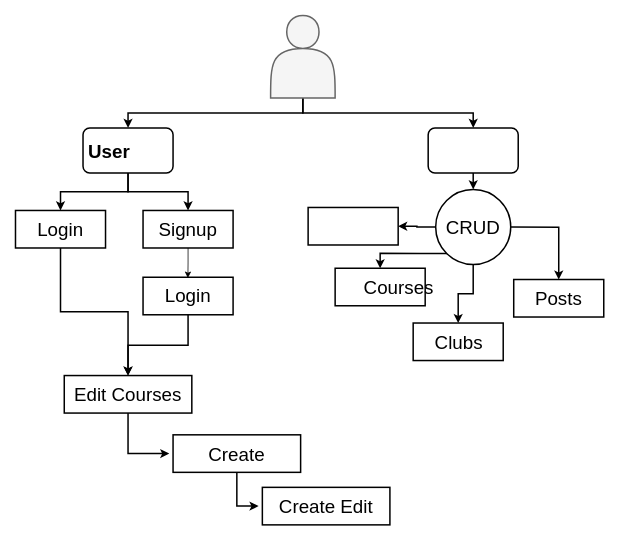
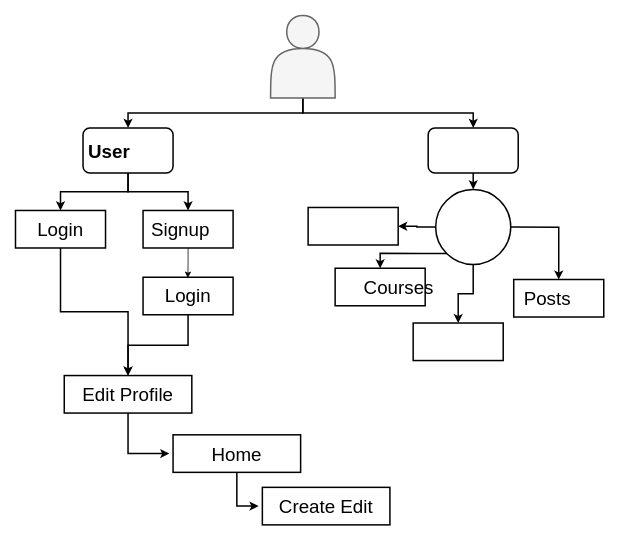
  <mxCell id="0" />
  <mxCell id="1" parent="0" />
  <mxCell id="2" value="" style="rounded=0;whiteSpace=wrap;html=1;strokeWidth=2;" vertex="1" parent="1"><mxGeometry x="684" y="372" width="120" height="50" as="geometry" /></mxCell>
  <mxCell id="3" style="edgeStyle=orthogonalEdgeStyle;rounded=0;orthogonalLoop=1;jettySize=auto;html=1;exitX=0.5;exitY=1;exitDx=0;exitDy=0;entryX=0.5;entryY=0;entryDx=0;entryDy=0;strokeWidth=2;" edge="1" parent="1" source="5" target="8"><mxGeometry relative="1" as="geometry" /></mxCell>
  <mxCell id="4" style="edgeStyle=orthogonalEdgeStyle;rounded=0;orthogonalLoop=1;jettySize=auto;html=1;exitX=0.5;exitY=1;exitDx=0;exitDy=0;entryX=0.5;entryY=0;entryDx=0;entryDy=0;strokeWidth=2;" edge="1" parent="1" source="5" target="10"><mxGeometry relative="1" as="geometry" /></mxCell>
  <mxCell id="5" value="" style="shape=actor;whiteSpace=wrap;html=1;strokeWidth=2;fillColor=#f5f5f5;strokeColor=#666666;fontColor=#333333;" vertex="1" parent="1"><mxGeometry x="360" y="20" width="86" height="110" as="geometry" /></mxCell>
  <mxCell id="6" style="edgeStyle=orthogonalEdgeStyle;rounded=0;orthogonalLoop=1;jettySize=auto;html=1;exitX=0.5;exitY=1;exitDx=0;exitDy=0;entryX=0.5;entryY=0;entryDx=0;entryDy=0;strokeWidth=2;" edge="1" parent="1" source="8" target="13"><mxGeometry relative="1" as="geometry" /></mxCell>
  <mxCell id="7" style="edgeStyle=orthogonalEdgeStyle;rounded=0;orthogonalLoop=1;jettySize=auto;html=1;exitX=0.5;exitY=1;exitDx=0;exitDy=0;entryX=0.5;entryY=0;entryDx=0;entryDy=0;strokeWidth=2;" edge="1" parent="1" source="8" target="15"><mxGeometry relative="1" as="geometry" /></mxCell>
  <mxCell id="8" value="" style="rounded=1;whiteSpace=wrap;html=1;strokeWidth=2;" vertex="1" parent="1"><mxGeometry x="110" y="170" width="120" height="60" as="geometry" /></mxCell>
  <mxCell id="9" style="edgeStyle=orthogonalEdgeStyle;rounded=0;orthogonalLoop=1;jettySize=auto;html=1;exitX=0.5;exitY=1;exitDx=0;exitDy=0;entryX=0.5;entryY=0;entryDx=0;entryDy=0;strokeWidth=2;" edge="1" parent="1" source="10" target="33"><mxGeometry relative="1" as="geometry" /></mxCell>
  <mxCell id="10" value="" style="rounded=1;whiteSpace=wrap;html=1;strokeWidth=2;" vertex="1" parent="1"><mxGeometry x="570" y="170" width="120" height="60" as="geometry" /></mxCell>
  <mxCell id="11" value="User" style="text;strokeColor=none;align=center;fillColor=none;html=1;verticalAlign=middle;whiteSpace=wrap;rounded=0;fontSize=25;fontStyle=1" vertex="1" parent="1"><mxGeometry x="115" y="185" width="60" height="30" as="geometry" /></mxCell>
  <mxCell id="12" style="edgeStyle=orthogonalEdgeStyle;rounded=0;orthogonalLoop=1;jettySize=auto;html=1;exitX=0.5;exitY=1;exitDx=0;exitDy=0;entryX=0.5;entryY=0;entryDx=0;entryDy=0;strokeWidth=2;" edge="1" parent="1" source="13" target="23"><mxGeometry relative="1" as="geometry" /></mxCell>
  <mxCell id="13" value="" style="rounded=0;whiteSpace=wrap;html=1;strokeWidth=2;" vertex="1" parent="1"><mxGeometry x="20" y="280" width="120" height="50" as="geometry" /></mxCell>
  <mxCell id="14" style="edgeStyle=orthogonalEdgeStyle;rounded=0;orthogonalLoop=1;jettySize=auto;html=1;exitX=0.5;exitY=1;exitDx=0;exitDy=0;" edge="1" parent="1" source="15"><mxGeometry relative="1" as="geometry"><mxPoint x="249.75" y="370" as="targetPoint" /></mxGeometry></mxCell>
  <mxCell id="15" value="" style="rounded=0;whiteSpace=wrap;html=1;strokeWidth=2;" vertex="1" parent="1"><mxGeometry x="190" y="280" width="120" height="50" as="geometry" /></mxCell>
  <mxCell id="16" value="" style="rounded=0;whiteSpace=wrap;html=1;strokeWidth=2;" vertex="1" parent="1"><mxGeometry x="410" y="276" width="120" height="50" as="geometry" /></mxCell>
  <mxCell id="17" value="Login" style="text;strokeColor=none;align=center;fillColor=none;html=1;verticalAlign=middle;whiteSpace=wrap;rounded=0;fontSize=25;strokeWidth=2;" vertex="1" parent="1"><mxGeometry x="50" y="290" width="60" height="30" as="geometry" /></mxCell>
- <mxCell id="18" value="Signup" style="text;strokeColor=none;align=center;fillColor=none;html=1;verticalAlign=middle;whiteSpace=wrap;rounded=0;fontSize=25;strokeWidth=2;" vertex="1" parent="1"><mxGeometry x="220" y="290" width="60" height="30" as="geometry" /></mxCell>
+ <mxCell id="18" value="Signup" style="text;strokeColor=none;align=center;fillColor=none;html=1;verticalAlign=middle;whiteSpace=wrap;rounded=0;fontSize=25;strokeWidth=2;" vertex="1" parent="1"><mxGeometry x="210" y="290" width="60" height="30" as="geometry" /></mxCell>
  <mxCell id="19" style="edgeStyle=orthogonalEdgeStyle;rounded=0;orthogonalLoop=1;jettySize=auto;html=1;exitX=0.5;exitY=1;exitDx=0;exitDy=0;entryX=0.5;entryY=0;entryDx=0;entryDy=0;strokeWidth=2;" edge="1" parent="1" source="20" target="23"><mxGeometry relative="1" as="geometry" /></mxCell>
  <mxCell id="20" value="" style="rounded=0;whiteSpace=wrap;html=1;strokeWidth=2;" vertex="1" parent="1"><mxGeometry x="190" y="369" width="120" height="50" as="geometry" /></mxCell>
  <mxCell id="21" value="Login" style="text;strokeColor=none;align=center;fillColor=none;html=1;verticalAlign=middle;whiteSpace=wrap;rounded=0;fontSize=25;strokeWidth=2;" vertex="1" parent="1"><mxGeometry x="220" y="377" width="60" height="30" as="geometry" /></mxCell>
  <mxCell id="22" style="edgeStyle=orthogonalEdgeStyle;rounded=0;orthogonalLoop=1;jettySize=auto;html=1;exitX=0.5;exitY=1;exitDx=0;exitDy=0;entryX=0;entryY=0.5;entryDx=0;entryDy=0;strokeWidth=2;" edge="1" parent="1" source="23" target="27"><mxGeometry relative="1" as="geometry" /></mxCell>
  <mxCell id="23" value="" style="rounded=0;whiteSpace=wrap;html=1;strokeWidth=2;" vertex="1" parent="1"><mxGeometry x="85" y="500" width="170" height="50" as="geometry" /></mxCell>
- <mxCell id="24" value="Edit Courses" style="text;strokeColor=none;align=center;fillColor=none;html=1;verticalAlign=middle;whiteSpace=wrap;rounded=0;fontSize=25;strokeWidth=2;" vertex="1" parent="1"><mxGeometry x="80" y="510" width="180" height="30" as="geometry" /></mxCell>
+ <mxCell id="24" value="Edit Profile" style="text;strokeColor=none;align=center;fillColor=none;html=1;verticalAlign=middle;whiteSpace=wrap;rounded=0;fontSize=25;strokeWidth=2;" vertex="1" parent="1"><mxGeometry x="80" y="510" width="180" height="30" as="geometry" /></mxCell>
  <mxCell id="25" style="edgeStyle=orthogonalEdgeStyle;rounded=0;orthogonalLoop=1;jettySize=auto;html=1;exitX=0.5;exitY=1;exitDx=0;exitDy=0;entryX=0;entryY=0.5;entryDx=0;entryDy=0;strokeWidth=2;" edge="1" parent="1" source="26" target="29"><mxGeometry relative="1" as="geometry" /></mxCell>
  <mxCell id="26" value="" style="rounded=0;whiteSpace=wrap;html=1;strokeWidth=2;" vertex="1" parent="1"><mxGeometry x="230" y="579" width="170" height="50" as="geometry" /></mxCell>
- <mxCell id="27" value="Create" style="text;strokeColor=none;align=center;fillColor=none;html=1;verticalAlign=middle;whiteSpace=wrap;rounded=0;fontSize=25;strokeWidth=2;" vertex="1" parent="1"><mxGeometry x="225" y="589" width="180" height="30" as="geometry" /></mxCell>
+ <mxCell id="27" value="Home" style="text;strokeColor=none;align=center;fillColor=none;html=1;verticalAlign=middle;whiteSpace=wrap;rounded=0;fontSize=25;strokeWidth=2;" vertex="1" parent="1"><mxGeometry x="225" y="589" width="180" height="30" as="geometry" /></mxCell>
  <mxCell id="28" value="" style="rounded=0;whiteSpace=wrap;html=1;strokeWidth=2;" vertex="1" parent="1"><mxGeometry x="349" y="649" width="170" height="50" as="geometry" /></mxCell>
  <mxCell id="29" value="Create Edit" style="text;strokeColor=none;align=center;fillColor=none;html=1;verticalAlign=middle;whiteSpace=wrap;rounded=0;fontSize=25;strokeWidth=2;" vertex="1" parent="1"><mxGeometry x="344" y="659" width="180" height="30" as="geometry" /></mxCell>
  <mxCell id="30" style="edgeStyle=orthogonalEdgeStyle;rounded=0;orthogonalLoop=1;jettySize=auto;html=1;exitX=0;exitY=0.5;exitDx=0;exitDy=0;entryX=1;entryY=0.5;entryDx=0;entryDy=0;strokeWidth=2;" edge="1" parent="1" source="33" target="16"><mxGeometry relative="1" as="geometry" /></mxCell>
  <mxCell id="31" style="edgeStyle=orthogonalEdgeStyle;rounded=0;orthogonalLoop=1;jettySize=auto;html=1;exitX=0;exitY=1;exitDx=0;exitDy=0;entryX=0.5;entryY=0;entryDx=0;entryDy=0;strokeWidth=2;" edge="1" parent="1" source="33" target="36"><mxGeometry relative="1" as="geometry" /></mxCell>
  <mxCell id="32" style="edgeStyle=orthogonalEdgeStyle;rounded=0;orthogonalLoop=1;jettySize=auto;html=1;exitX=0.5;exitY=1;exitDx=0;exitDy=0;entryX=0.5;entryY=0;entryDx=0;entryDy=0;strokeWidth=2;" edge="1" parent="1" source="33" target="37"><mxGeometry relative="1" as="geometry" /></mxCell>
  <mxCell id="33" value="" style="ellipse;whiteSpace=wrap;html=1;aspect=fixed;strokeWidth=2;" vertex="1" parent="1"><mxGeometry x="580" y="252" width="100" height="100" as="geometry" /></mxCell>
  <mxCell id="34" style="edgeStyle=orthogonalEdgeStyle;rounded=0;orthogonalLoop=1;jettySize=auto;html=1;entryX=0.5;entryY=0;entryDx=0;entryDy=0;strokeWidth=2;" edge="1" parent="1" target="2"><mxGeometry relative="1" as="geometry"><mxPoint x="680" y="302" as="sourcePoint" /></mxGeometry></mxCell>
- <mxCell id="35" value="CRUD" style="text;strokeColor=none;align=center;fillColor=none;html=1;verticalAlign=middle;whiteSpace=wrap;rounded=0;fontSize=25;strokeWidth=2;" vertex="1" parent="1"><mxGeometry x="600" y="287" width="60" height="30" as="geometry" /></mxCell>
  <mxCell id="36" value="" style="rounded=0;whiteSpace=wrap;html=1;strokeWidth=2;" vertex="1" parent="1"><mxGeometry x="446" y="357" width="120" height="50" as="geometry" /></mxCell>
  <mxCell id="37" value="" style="rounded=0;whiteSpace=wrap;html=1;strokeWidth=2;" vertex="1" parent="1"><mxGeometry x="550" y="430" width="120" height="50" as="geometry" /></mxCell>
  <mxCell id="38" value="Courses" style="text;strokeColor=none;align=center;fillColor=none;html=1;verticalAlign=middle;whiteSpace=wrap;rounded=0;fontSize=25;strokeWidth=2;" vertex="1" parent="1"><mxGeometry x="501" y="367" width="60" height="30" as="geometry" /></mxCell>
- <mxCell id="39" value="Clubs" style="text;strokeColor=none;align=center;fillColor=none;html=1;verticalAlign=middle;whiteSpace=wrap;rounded=0;fontSize=25;strokeWidth=2;" vertex="1" parent="1"><mxGeometry x="581" y="440" width="60" height="30" as="geometry" /></mxCell>
- <mxCell id="40" value="Posts" style="text;strokeColor=none;align=center;fillColor=none;html=1;verticalAlign=middle;whiteSpace=wrap;rounded=0;fontSize=25;strokeWidth=2;" vertex="1" parent="1"><mxGeometry x="714" y="382" width="60" height="30" as="geometry" /></mxCell>
+ <mxCell id="40" value="Posts" style="text;strokeColor=none;align=center;fillColor=none;html=1;verticalAlign=middle;whiteSpace=wrap;rounded=0;fontSize=25;strokeWidth=2;" vertex="1" parent="1"><mxGeometry x="699" y="382" width="60" height="30" as="geometry" /></mxCell>
